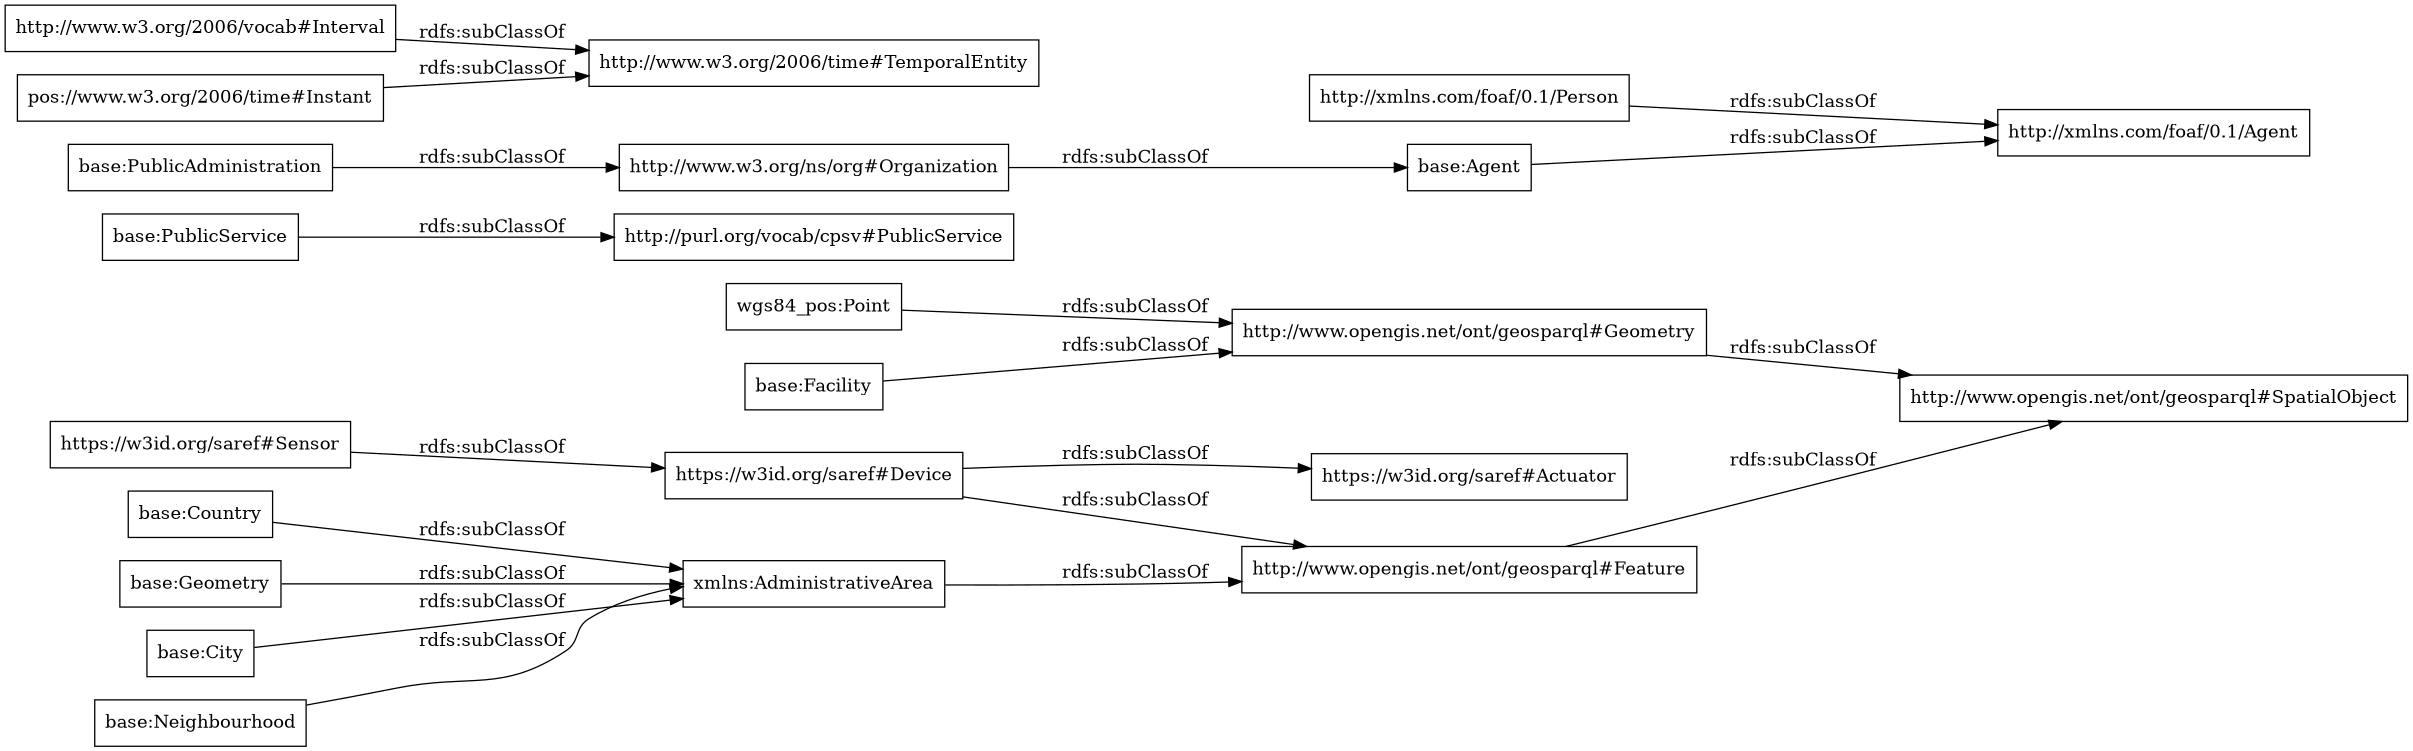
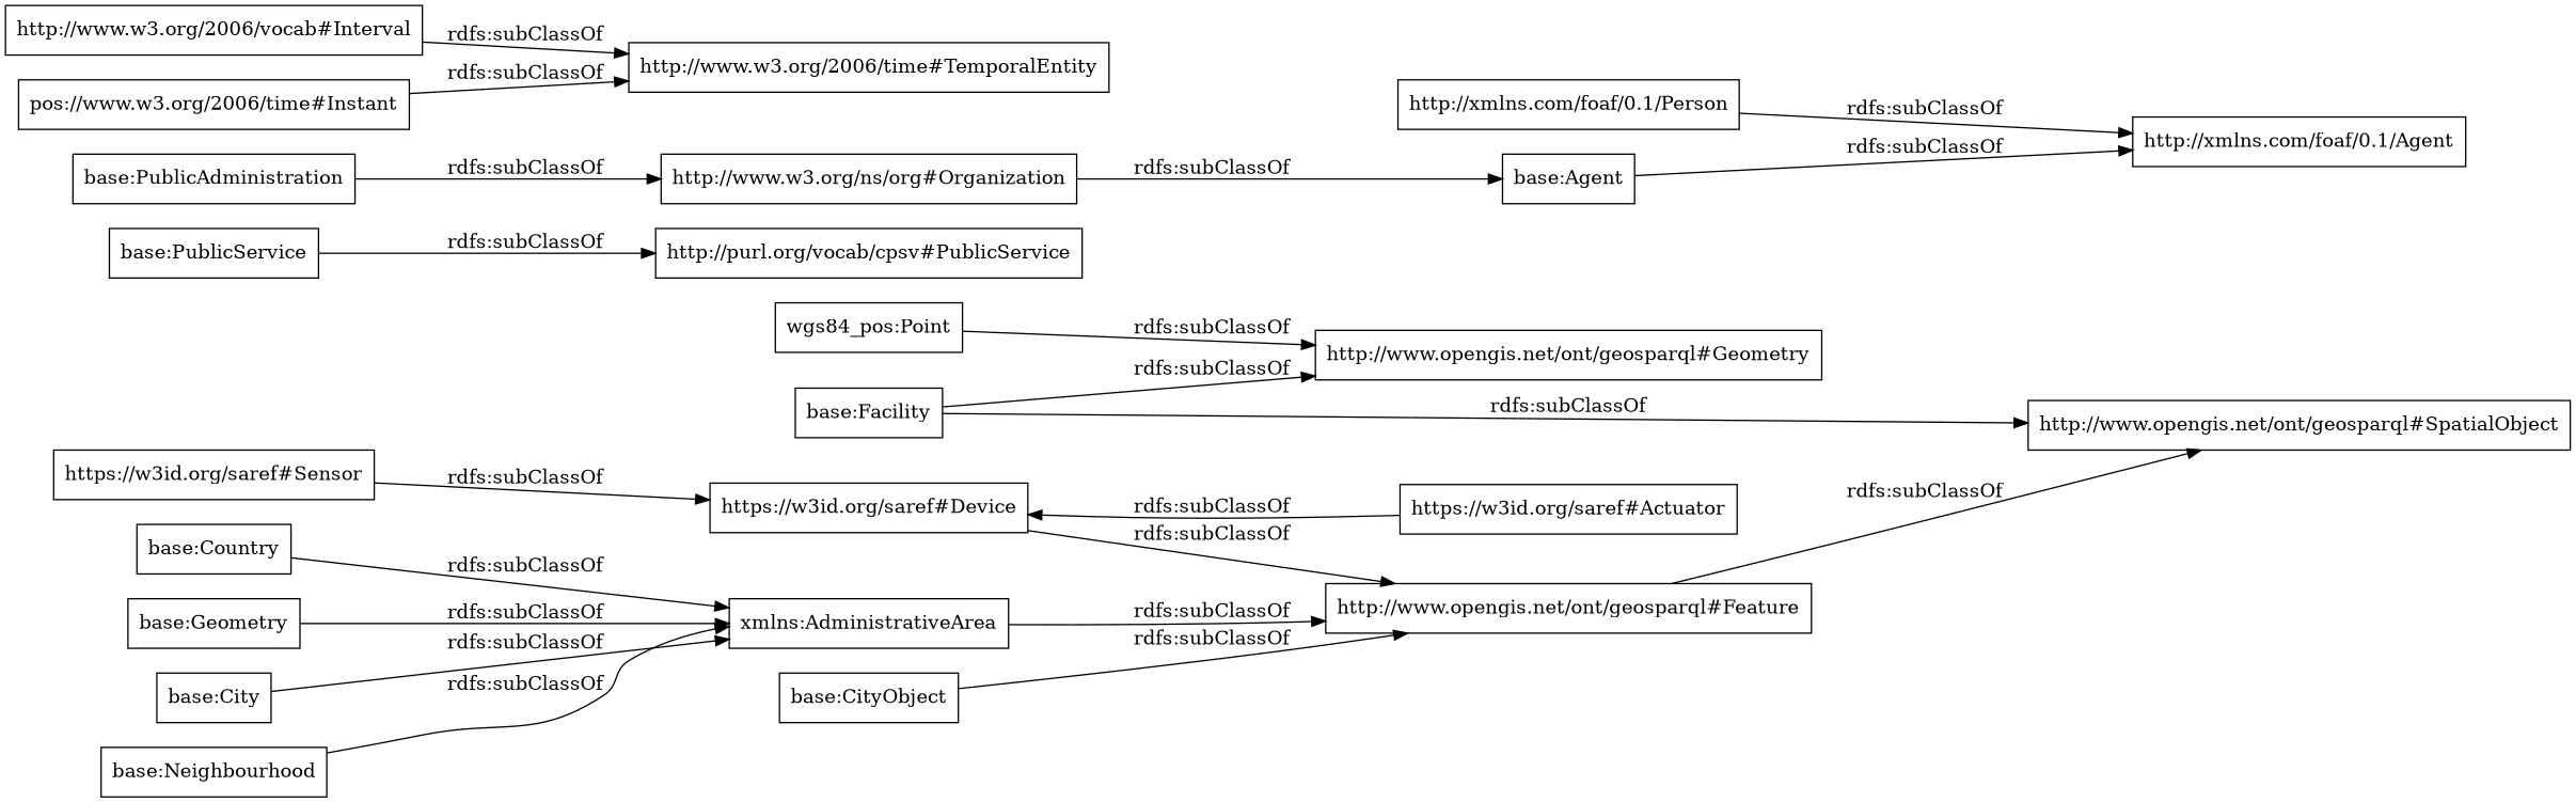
  digraph {
    rankdir=LR
    node [color=black shape=rectangle]
    "http://www.opengis.net/ont/geosparql#Feature"
    "http://www.opengis.net/ont/geosparql#SpatialObject"
    "base:PublicService"
    "http://purl.org/vocab/cpsv#PublicService"
    "base:Agent"
    "http://xmlns.com/foaf/0.1/Agent"
    "https://w3id.org/saref#Sensor"
    "https://w3id.org/saref#Device"
    n9 [label="http://www.w3.org/2006/vocab#Interval"]
    "http://www.w3.org/2006/time#TemporalEntity"
    "base:PublicAdministration"
    "http://www.w3.org/ns/org#Organization"
    "http://www.opengis.net/ont/geosparql#Geometry"
    n14 [label="xmlns:AdministrativeArea"]
    "base:Country"
    "http://xmlns.com/foaf/0.1/Person"
    n17 [label="base:Geometry"]
    "base:City"
    "wgs84_pos:Point"
    "base:Facility"
+   "base:CityObject"
    n22 [label="pos://www.w3.org/2006/time#Instant"]
    "https://w3id.org/saref#Actuator"
    "base:Neighbourhood"
    "http://www.opengis.net/ont/geosparql#Feature" -> "http://www.opengis.net/ont/geosparql#SpatialObject" [label="rdfs:subClassOf"]
    "base:PublicService" -> "http://purl.org/vocab/cpsv#PublicService" [label="rdfs:subClassOf"]
    "base:Agent" -> "http://xmlns.com/foaf/0.1/Agent" [label="rdfs:subClassOf"]
    "https://w3id.org/saref#Sensor" -> "https://w3id.org/saref#Device" [label="rdfs:subClassOf"]
    "https://w3id.org/saref#Device" -> "http://www.opengis.net/ont/geosparql#Feature" [label="rdfs:subClassOf"]
    n9 -> "http://www.w3.org/2006/time#TemporalEntity" [label="rdfs:subClassOf"]
    "base:PublicAdministration" -> "http://www.w3.org/ns/org#Organization" [label="rdfs:subClassOf"]
    "http://www.w3.org/ns/org#Organization" -> "base:Agent" [label="rdfs:subClassOf"]
-   "http://www.opengis.net/ont/geosparql#Geometry" -> "http://www.opengis.net/ont/geosparql#SpatialObject" [label="rdfs:subClassOf"]
+   "base:Facility" -> "http://www.opengis.net/ont/geosparql#SpatialObject" [label="rdfs:subClassOf"]
    n14 -> "http://www.opengis.net/ont/geosparql#Feature" [label="rdfs:subClassOf"]
    "base:Country" -> n14 [label="rdfs:subClassOf"]
    "http://xmlns.com/foaf/0.1/Person" -> "http://xmlns.com/foaf/0.1/Agent" [label="rdfs:subClassOf"]
    n17 -> n14 [label="rdfs:subClassOf"]
    "base:City" -> n14 [label="rdfs:subClassOf"]
    "wgs84_pos:Point" -> "http://www.opengis.net/ont/geosparql#Geometry" [label="rdfs:subClassOf"]
    "base:Facility" -> "http://www.opengis.net/ont/geosparql#Geometry" [label="rdfs:subClassOf"]
+   "base:CityObject" -> "http://www.opengis.net/ont/geosparql#Feature" [label="rdfs:subClassOf"]
    n22 -> "http://www.w3.org/2006/time#TemporalEntity" [label="rdfs:subClassOf"]
-   "https://w3id.org/saref#Device" -> "https://w3id.org/saref#Actuator" [label="rdfs:subClassOf"]
+   "https://w3id.org/saref#Actuator" -> "https://w3id.org/saref#Device" [label="rdfs:subClassOf"]
    "base:Neighbourhood" -> n14 [label="rdfs:subClassOf"]
  }
